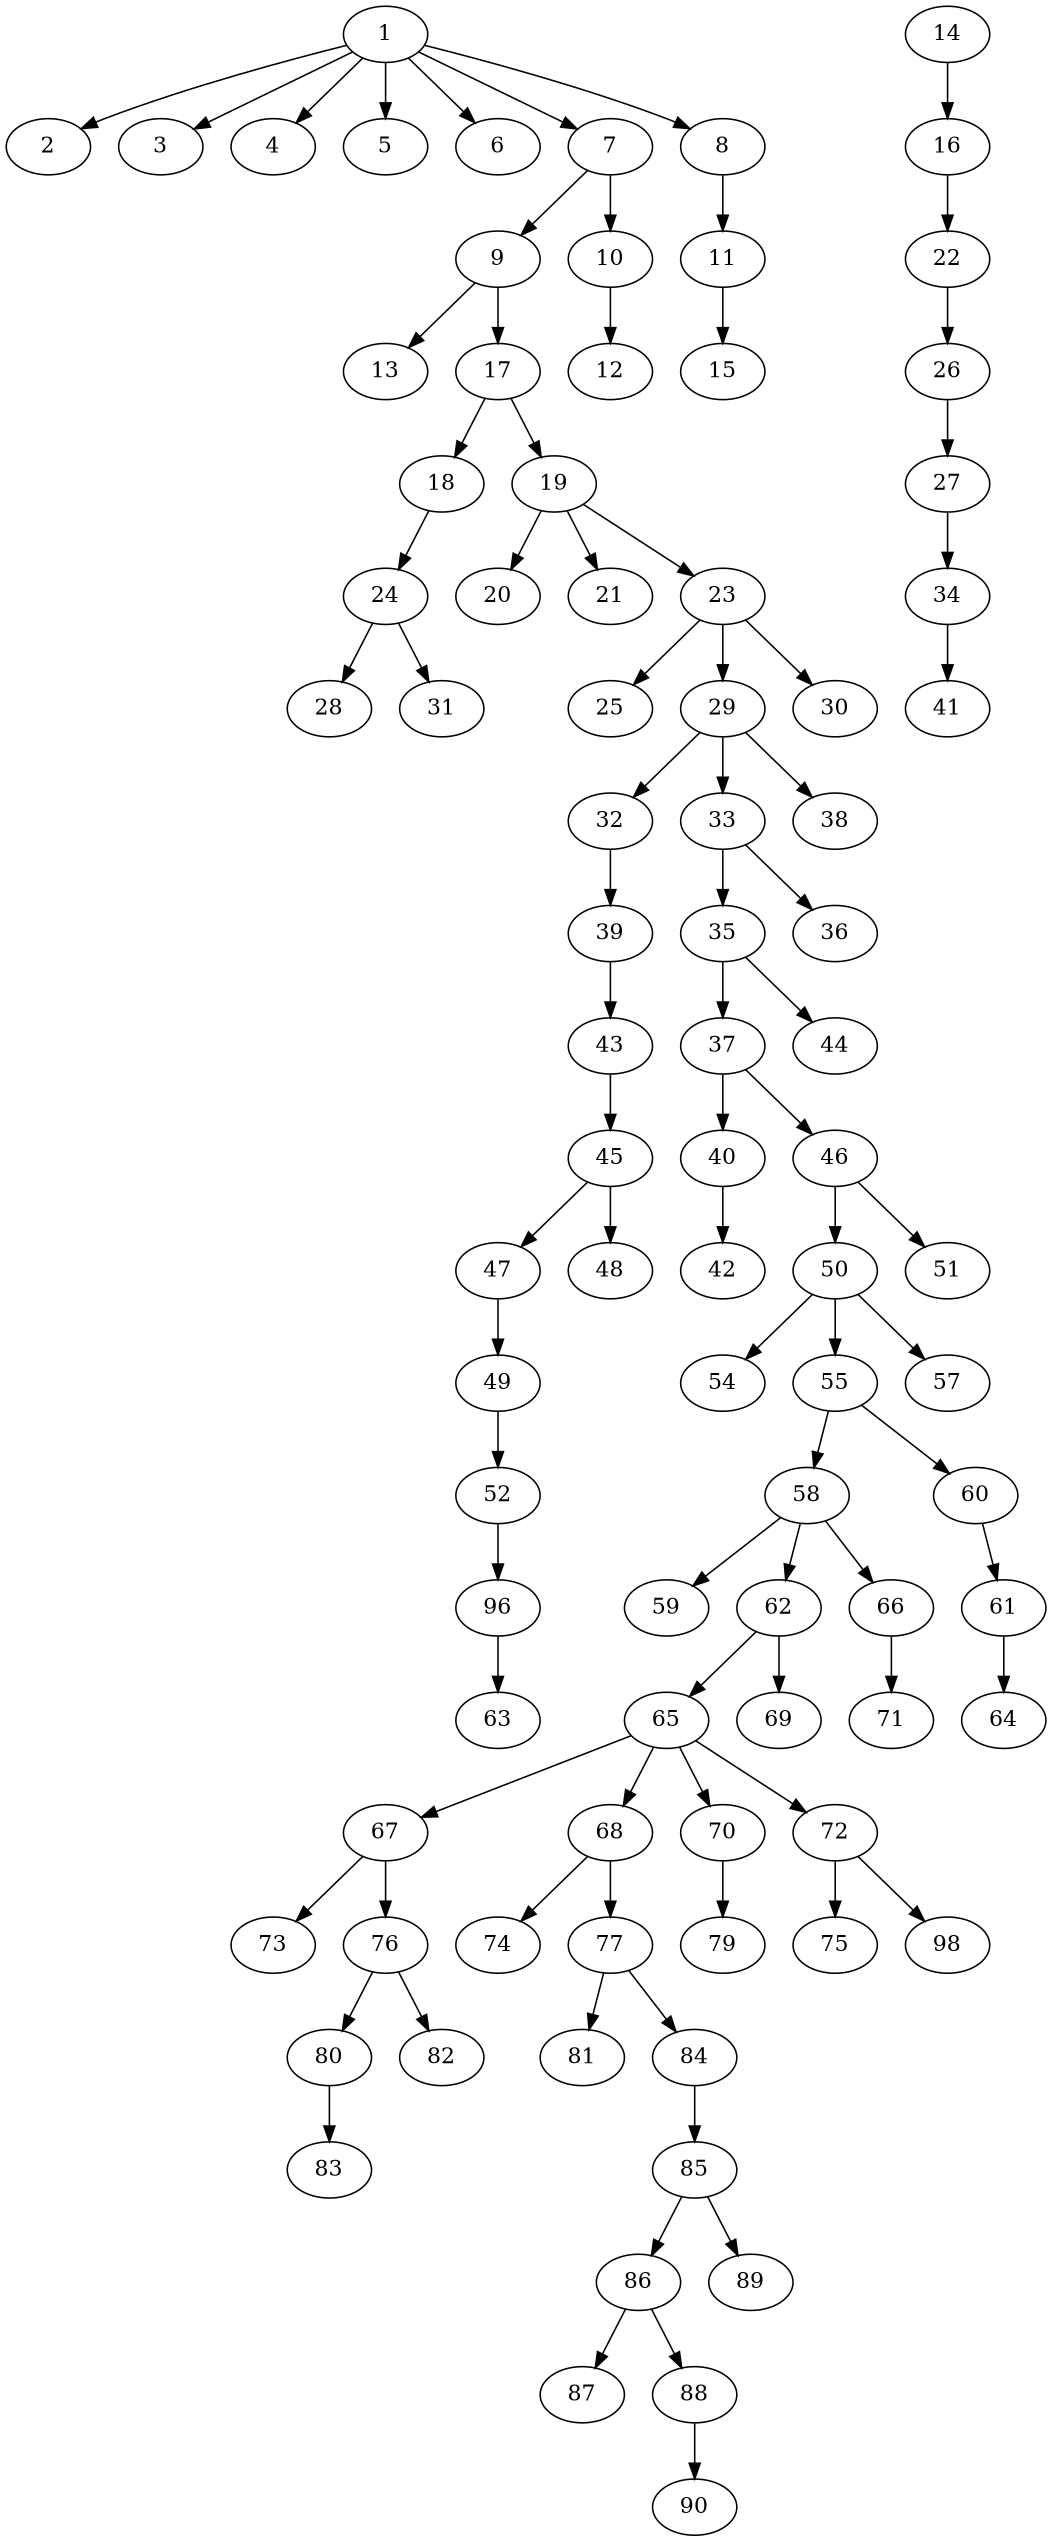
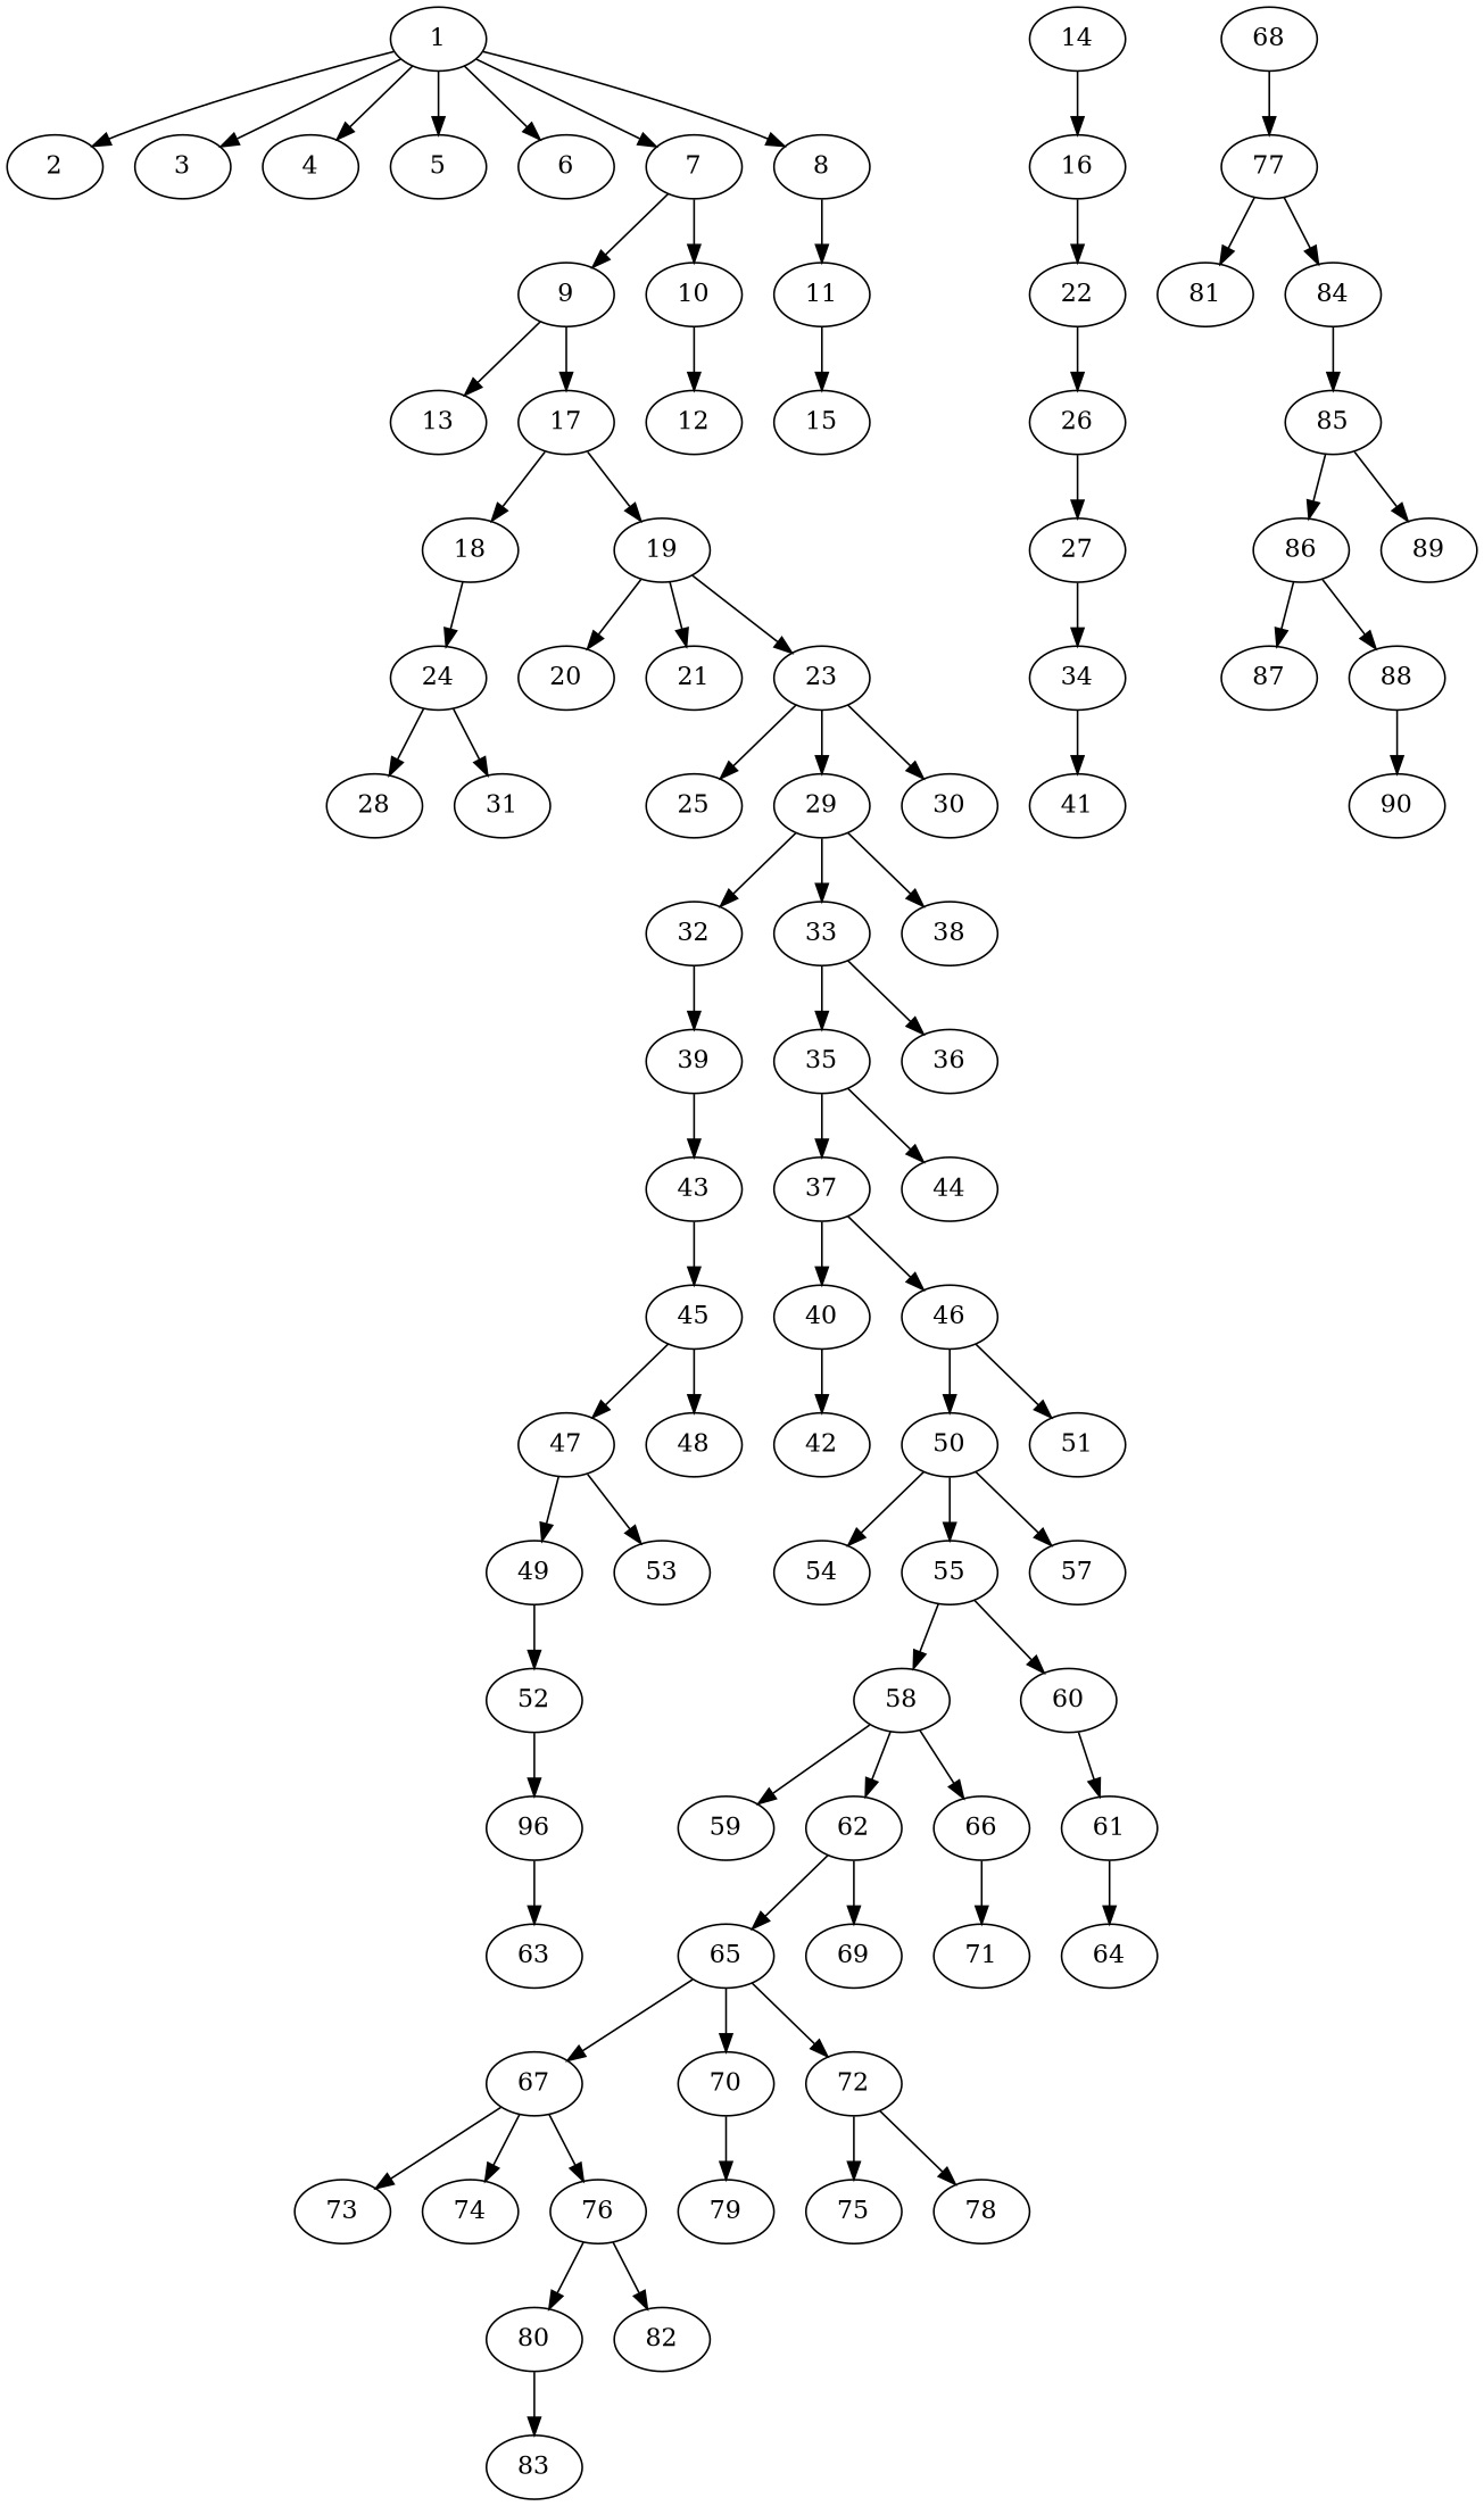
  digraph {
    node [alpha=0.06]
    1 [alpha=0.08]
    2 [alpha=0.18]
    3 [alpha=0.14]
    4 [alpha=0.18]
    5 [alpha=0.12]
    6 [alpha=0.15]
    7 [alpha=0.12]
    8 [alpha=0.12]
    9 [alpha=0.19]
    10 [alpha=0.09]
    11 [alpha=0.15]
    13 [alpha=0.10]
    17
    12 [alpha=0.05]
    15 [alpha=0.05]
    16 [alpha=0.19]
    14
    18 [alpha=0.15]
    19 [alpha=0.01]
    22 [alpha=0.05]
    24 [alpha=0.02]
    20 [alpha=0.05]
    21 [alpha=0.18]
    23 [alpha=0.04]
    26
    27
    28 [alpha=0.15]
    31 [alpha=0.07]
    25 [alpha=0.05]
    29 [alpha=0.02]
    30 [alpha=0.14]
    32 [alpha=0.08]
    33 [alpha=0.19]
    38 [alpha=0.17]
    34 [alpha=0.02]
    39 [alpha=0.10]
    35 [alpha=0.14]
    36 [alpha=0.01]
    41 [alpha=0.11]
    43 [alpha=0.11]
    37 [alpha=0.15]
    44 [alpha=0.07]
    45
    40 [alpha=0.11]
    46 [alpha=0.09]
    42
    50 [alpha=0.09]
    51 [alpha=0.13]
    54 [alpha=0.11]
    55 [alpha=0.07]
    57
    47
    48 [alpha=0.09]
    49 [alpha=0.10]
+   53 [alpha=0.10]
    52 [alpha=0.11]
    58 [alpha=0.01]
    60 [alpha=0.15]
    n59 [alpha=0.20 label=96]
    63 [alpha=0.15]
    59 [alpha=0.03]
    62 [alpha=0.19]
    66 [alpha=0.10]
    61 [alpha=0.10]
    65 [alpha=0.04]
    69 [alpha=0.09]
    71 [alpha=0.15]
    64 [alpha=0.17]
    67 [alpha=0.01]
    68 [alpha=0.11]
    70
    72 [alpha=0.11]
    73 [alpha=0.11]
    74
    76 [alpha=0.17]
    77
    79 [alpha=0.02]
    75 [alpha=0.14]
-   78 [alpha=0.08 label=98]
+   78 [alpha=0.08]
    81 [alpha=0.05]
    84 [alpha=0.02]
    80 [alpha=0.11]
    82 [alpha=0.09]
    85 [alpha=0.00]
    83 [alpha=0.17]
    86 [alpha=0.02]
    89 [alpha=0.13]
    87 [alpha=0.02]
    88 [alpha=0.01]
    90 [alpha=0.15]
    1 -> 2
    1 -> 3
    1 -> 4
    1 -> 5
    1 -> 6
    1 -> 7
    1 -> 8
    7 -> 9
    7 -> 10
    8 -> 11
    9 -> 13
    9 -> 17
    10 -> 12
    11 -> 15
    17 -> 18
    17 -> 19
    16 -> 22
    14 -> 16
    18 -> 24
    19 -> 20
    19 -> 21
    19 -> 23
    22 -> 26
    24 -> 28
    24 -> 31
    23 -> 25
    23 -> 29
    23 -> 30
    26 -> 27
    27 -> 34
    29 -> 32
    29 -> 33
    29 -> 38
    32 -> 39
    33 -> 35
    33 -> 36
    34 -> 41
    39 -> 43
    35 -> 37
    35 -> 44
    43 -> 45
    37 -> 40
    37 -> 46
    45 -> 47
    45 -> 48
    40 -> 42
    46 -> 50
    46 -> 51
    50 -> 54
    50 -> 55
    50 -> 57
    55 -> 58
    55 -> 60
    47 -> 49
+   47 -> 53
    49 -> 52
    52 -> n59
    58 -> 59
    58 -> 62
    58 -> 66
    60 -> 61
    n59 -> 63
    62 -> 65
    62 -> 69
    66 -> 71
    61 -> 64
    65 -> 67
-   65 -> 68
    65 -> 70
    65 -> 72
    67 -> 73
-   68 -> 74
+   67 -> 74
    67 -> 76
    68 -> 77
    70 -> 79
    72 -> 75
    72 -> 78
    76 -> 80
    76 -> 82
    77 -> 81
    77 -> 84
    84 -> 85
    80 -> 83
    85 -> 86
    85 -> 89
    86 -> 87
    86 -> 88
    88 -> 90
  }
